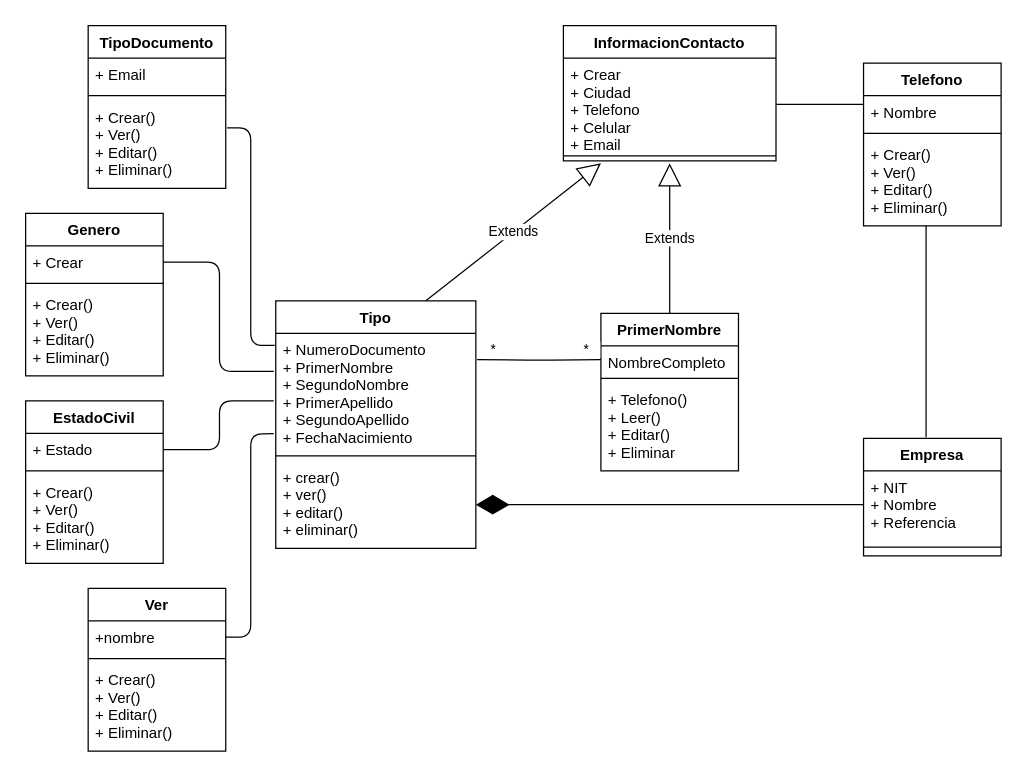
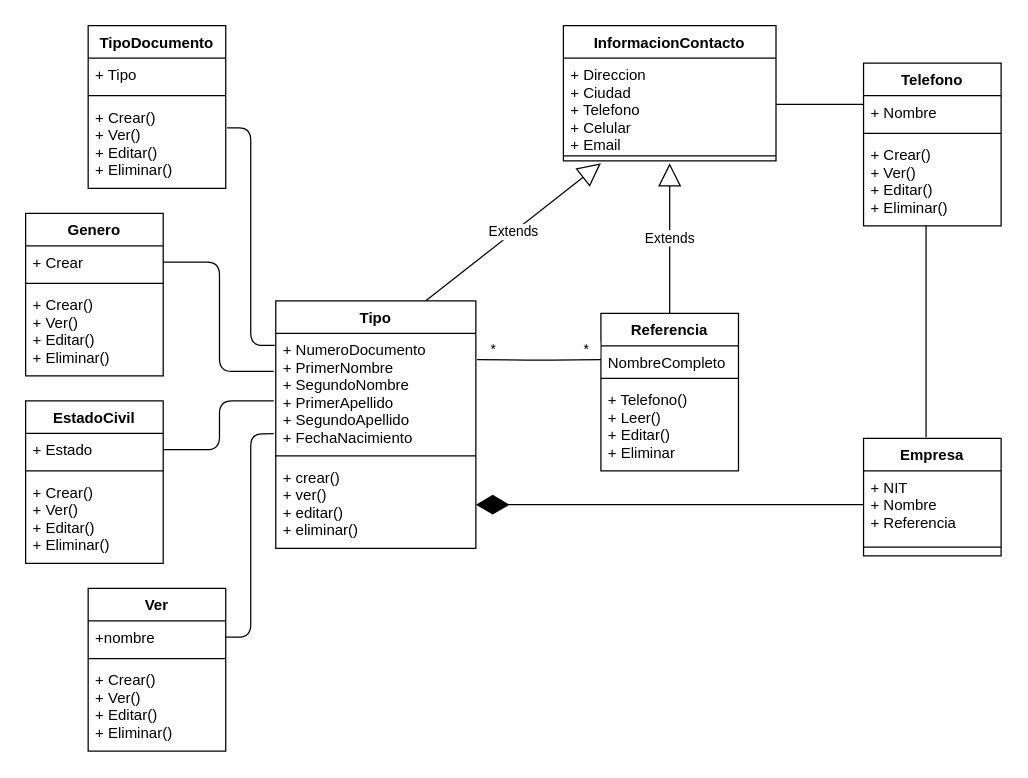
  <mxCell id="0" />
  <mxCell id="1" parent="0" />
  <mxCell id="2" value="Tipo" style="swimlane;fontStyle=1;align=center;verticalAlign=top;childLayout=stackLayout;horizontal=1;startSize=26;horizontalStack=0;resizeParent=1;resizeParentMax=0;resizeLast=0;collapsible=1;marginBottom=0;" parent="1" vertex="1"><mxGeometry x="220" y="240" width="160" height="198" as="geometry" /></mxCell>
  <mxCell id="3" value="+ NumeroDocumento&#10;+ PrimerNombre&#10;+ SegundoNombre&#10;+ PrimerApellido&#10;+ SegundoApellido&#10;+ FechaNacimiento&#10;" style="text;strokeColor=none;fillColor=none;align=left;verticalAlign=top;spacingLeft=4;spacingRight=4;overflow=hidden;rotatable=0;points=[[0,0.5],[1,0.5]];portConstraint=eastwest;" parent="2" vertex="1"><mxGeometry y="26" width="160" height="94" as="geometry" /></mxCell>
  <mxCell id="4" value="" style="line;strokeWidth=1;fillColor=none;align=left;verticalAlign=middle;spacingTop=-1;spacingLeft=3;spacingRight=3;rotatable=0;labelPosition=right;points=[];portConstraint=eastwest;" parent="2" vertex="1"><mxGeometry y="120" width="160" height="8" as="geometry" /></mxCell>
  <mxCell id="5" value="+ crear()&#10;+ ver()&#10;+ editar()&#10;+ eliminar()" style="text;strokeColor=none;fillColor=none;align=left;verticalAlign=top;spacingLeft=4;spacingRight=4;overflow=hidden;rotatable=0;points=[[0,0.5],[1,0.5]];portConstraint=eastwest;" parent="2" vertex="1"><mxGeometry y="128" width="160" height="70" as="geometry" /></mxCell>
  <mxCell id="6" value="Empresa" style="swimlane;fontStyle=1;align=center;verticalAlign=top;childLayout=stackLayout;horizontal=1;startSize=26;horizontalStack=0;resizeParent=1;resizeParentMax=0;resizeLast=0;collapsible=1;marginBottom=0;" parent="1" vertex="1"><mxGeometry x="690" y="350" width="110" height="94" as="geometry" /></mxCell>
  <mxCell id="7" value="+ NIT&#10;+ Nombre&#10;+ Referencia" style="text;strokeColor=none;fillColor=none;align=left;verticalAlign=top;spacingLeft=4;spacingRight=4;overflow=hidden;rotatable=0;points=[[0,0.5],[1,0.5]];portConstraint=eastwest;" parent="6" vertex="1"><mxGeometry y="26" width="110" height="54" as="geometry" /></mxCell>
  <mxCell id="8" value="" style="line;strokeWidth=1;fillColor=none;align=left;verticalAlign=middle;spacingTop=-1;spacingLeft=3;spacingRight=3;rotatable=0;labelPosition=right;points=[];portConstraint=eastwest;" parent="6" vertex="1"><mxGeometry y="80" width="110" height="14" as="geometry" /></mxCell>
  <mxCell id="9" value="InformacionContacto" style="swimlane;fontStyle=1;align=center;verticalAlign=top;childLayout=stackLayout;horizontal=1;startSize=26;horizontalStack=0;resizeParent=1;resizeParentMax=0;resizeLast=0;collapsible=1;marginBottom=0;" parent="1" vertex="1"><mxGeometry x="450" y="20" width="170" height="108" as="geometry" /></mxCell>
- <mxCell id="10" value="+ Crear&#10;+ Ciudad&#10;+ Telefono&#10;+ Celular&#10;+ Email" style="text;strokeColor=none;fillColor=none;align=left;verticalAlign=top;spacingLeft=4;spacingRight=4;overflow=hidden;rotatable=0;points=[[0,0.5],[1,0.5]];portConstraint=eastwest;" parent="9" vertex="1"><mxGeometry y="26" width="170" height="74" as="geometry" /></mxCell>
+ <mxCell id="10" value="+ Direccion&#10;+ Ciudad&#10;+ Telefono&#10;+ Celular&#10;+ Email" style="text;strokeColor=none;fillColor=none;align=left;verticalAlign=top;spacingLeft=4;spacingRight=4;overflow=hidden;rotatable=0;points=[[0,0.5],[1,0.5]];portConstraint=eastwest;" parent="9" vertex="1"><mxGeometry y="26" width="170" height="74" as="geometry" /></mxCell>
  <mxCell id="11" value="" style="line;strokeWidth=1;fillColor=none;align=left;verticalAlign=middle;spacingTop=-1;spacingLeft=3;spacingRight=3;rotatable=0;labelPosition=right;points=[];portConstraint=eastwest;" parent="9" vertex="1"><mxGeometry y="100" width="170" height="8" as="geometry" /></mxCell>
- <mxCell id="12" value="PrimerNombre" style="swimlane;fontStyle=1;align=center;verticalAlign=top;childLayout=stackLayout;horizontal=1;startSize=26;horizontalStack=0;resizeParent=1;resizeParentMax=0;resizeLast=0;collapsible=1;marginBottom=0;" parent="1" vertex="1"><mxGeometry x="480" y="250" width="110" height="126" as="geometry" /></mxCell>
+ <mxCell id="12" value="Referencia" style="swimlane;fontStyle=1;align=center;verticalAlign=top;childLayout=stackLayout;horizontal=1;startSize=26;horizontalStack=0;resizeParent=1;resizeParentMax=0;resizeLast=0;collapsible=1;marginBottom=0;" parent="1" vertex="1"><mxGeometry x="480" y="250" width="110" height="126" as="geometry" /></mxCell>
  <mxCell id="13" value="NombreCompleto" style="text;strokeColor=none;fillColor=none;align=left;verticalAlign=top;spacingLeft=4;spacingRight=4;overflow=hidden;rotatable=0;points=[[0,0.5],[1,0.5]];portConstraint=eastwest;" parent="12" vertex="1"><mxGeometry y="26" width="110" height="22" as="geometry" /></mxCell>
  <mxCell id="14" value="" style="line;strokeWidth=1;fillColor=none;align=left;verticalAlign=middle;spacingTop=-1;spacingLeft=3;spacingRight=3;rotatable=0;labelPosition=right;points=[];portConstraint=eastwest;" parent="12" vertex="1"><mxGeometry y="48" width="110" height="8" as="geometry" /></mxCell>
  <mxCell id="15" value="+ Telefono()&#10;+ Leer()&#10;+ Editar()&#10;+ Eliminar" style="text;strokeColor=none;fillColor=none;align=left;verticalAlign=top;spacingLeft=4;spacingRight=4;overflow=hidden;rotatable=0;points=[[0,0.5],[1,0.5]];portConstraint=eastwest;" parent="12" vertex="1"><mxGeometry y="56" width="110" height="70" as="geometry" /></mxCell>
  <mxCell id="16" value="Extends" style="endArrow=block;endSize=16;endFill=0;html=1;exitX=0.75;exitY=0;exitDx=0;exitDy=0;" parent="1" source="2" edge="1"><mxGeometry width="160" relative="1" as="geometry"><mxPoint x="409" y="260" as="sourcePoint" /><mxPoint x="480" y="130" as="targetPoint" /></mxGeometry></mxCell>
  <mxCell id="17" value="Extends" style="endArrow=block;endSize=16;endFill=0;html=1;exitX=0.5;exitY=0;exitDx=0;exitDy=0;" parent="1" source="12" edge="1"><mxGeometry width="160" relative="1" as="geometry"><mxPoint x="569" y="270" as="sourcePoint" /><mxPoint x="535" y="130" as="targetPoint" /></mxGeometry></mxCell>
  <mxCell id="18" value="" style="endArrow=diamondThin;endFill=1;endSize=24;html=1;exitX=0;exitY=0.5;exitDx=0;exitDy=0;entryX=1;entryY=0.5;entryDx=0;entryDy=0;" parent="1" source="7" target="5" edge="1"><mxGeometry width="160" relative="1" as="geometry"><mxPoint x="380" y="540" as="sourcePoint" /><mxPoint x="510" y="480" as="targetPoint" /><Array as="points" /></mxGeometry></mxCell>
  <mxCell id="19" value="Ver" style="swimlane;fontStyle=1;align=center;verticalAlign=top;childLayout=stackLayout;horizontal=1;startSize=26;horizontalStack=0;resizeParent=1;resizeParentMax=0;resizeLast=0;collapsible=1;marginBottom=0;" parent="1" vertex="1"><mxGeometry x="70" y="470" width="110" height="130" as="geometry" /></mxCell>
  <mxCell id="20" value="+nombre" style="text;strokeColor=none;fillColor=none;align=left;verticalAlign=top;spacingLeft=4;spacingRight=4;overflow=hidden;rotatable=0;points=[[0,0.5],[1,0.5]];portConstraint=eastwest;" parent="19" vertex="1"><mxGeometry y="26" width="110" height="26" as="geometry" /></mxCell>
  <mxCell id="21" value="" style="line;strokeWidth=1;fillColor=none;align=left;verticalAlign=middle;spacingTop=-1;spacingLeft=3;spacingRight=3;rotatable=0;labelPosition=right;points=[];portConstraint=eastwest;" parent="19" vertex="1"><mxGeometry y="52" width="110" height="8" as="geometry" /></mxCell>
  <mxCell id="22" value="+ Crear()&#10;+ Ver()&#10;+ Editar()&#10;+ Eliminar()" style="text;strokeColor=none;fillColor=none;align=left;verticalAlign=top;spacingLeft=4;spacingRight=4;overflow=hidden;rotatable=0;points=[[0,0.5],[1,0.5]];portConstraint=eastwest;" parent="19" vertex="1"><mxGeometry y="60" width="110" height="70" as="geometry" /></mxCell>
  <mxCell id="23" value="Genero" style="swimlane;fontStyle=1;align=center;verticalAlign=top;childLayout=stackLayout;horizontal=1;startSize=26;horizontalStack=0;resizeParent=1;resizeParentMax=0;resizeLast=0;collapsible=1;marginBottom=0;" parent="1" vertex="1"><mxGeometry x="20" y="170" width="110" height="130" as="geometry" /></mxCell>
  <mxCell id="24" value="+ Crear" style="text;strokeColor=none;fillColor=none;align=left;verticalAlign=top;spacingLeft=4;spacingRight=4;overflow=hidden;rotatable=0;points=[[0,0.5],[1,0.5]];portConstraint=eastwest;" parent="23" vertex="1"><mxGeometry y="26" width="110" height="26" as="geometry" /></mxCell>
  <mxCell id="25" value="" style="line;strokeWidth=1;fillColor=none;align=left;verticalAlign=middle;spacingTop=-1;spacingLeft=3;spacingRight=3;rotatable=0;labelPosition=right;points=[];portConstraint=eastwest;" parent="23" vertex="1"><mxGeometry y="52" width="110" height="8" as="geometry" /></mxCell>
  <mxCell id="26" value="+ Crear()&#10;+ Ver()&#10;+ Editar()&#10;+ Eliminar()" style="text;strokeColor=none;fillColor=none;align=left;verticalAlign=top;spacingLeft=4;spacingRight=4;overflow=hidden;rotatable=0;points=[[0,0.5],[1,0.5]];portConstraint=eastwest;" parent="23" vertex="1"><mxGeometry y="60" width="110" height="70" as="geometry" /></mxCell>
  <mxCell id="27" value="EstadoCivil" style="swimlane;fontStyle=1;align=center;verticalAlign=top;childLayout=stackLayout;horizontal=1;startSize=26;horizontalStack=0;resizeParent=1;resizeParentMax=0;resizeLast=0;collapsible=1;marginBottom=0;" parent="1" vertex="1"><mxGeometry x="20" y="320" width="110" height="130" as="geometry" /></mxCell>
  <mxCell id="28" value="+ Estado" style="text;strokeColor=none;fillColor=none;align=left;verticalAlign=top;spacingLeft=4;spacingRight=4;overflow=hidden;rotatable=0;points=[[0,0.5],[1,0.5]];portConstraint=eastwest;" parent="27" vertex="1"><mxGeometry y="26" width="110" height="26" as="geometry" /></mxCell>
  <mxCell id="29" value="" style="line;strokeWidth=1;fillColor=none;align=left;verticalAlign=middle;spacingTop=-1;spacingLeft=3;spacingRight=3;rotatable=0;labelPosition=right;points=[];portConstraint=eastwest;" parent="27" vertex="1"><mxGeometry y="52" width="110" height="8" as="geometry" /></mxCell>
  <mxCell id="30" value="+ Crear()&#10;+ Ver()&#10;+ Editar()&#10;+ Eliminar()" style="text;strokeColor=none;fillColor=none;align=left;verticalAlign=top;spacingLeft=4;spacingRight=4;overflow=hidden;rotatable=0;points=[[0,0.5],[1,0.5]];portConstraint=eastwest;" parent="27" vertex="1"><mxGeometry y="60" width="110" height="70" as="geometry" /></mxCell>
  <mxCell id="31" value="TipoDocumento" style="swimlane;fontStyle=1;align=center;verticalAlign=top;childLayout=stackLayout;horizontal=1;startSize=26;horizontalStack=0;resizeParent=1;resizeParentMax=0;resizeLast=0;collapsible=1;marginBottom=0;" parent="1" vertex="1"><mxGeometry x="70" y="20" width="110" height="130" as="geometry" /></mxCell>
- <mxCell id="32" value="+ Email" style="text;strokeColor=none;fillColor=none;align=left;verticalAlign=top;spacingLeft=4;spacingRight=4;overflow=hidden;rotatable=0;points=[[0,0.5],[1,0.5]];portConstraint=eastwest;" parent="31" vertex="1"><mxGeometry y="26" width="110" height="26" as="geometry" /></mxCell>
+ <mxCell id="32" value="+ Tipo" style="text;strokeColor=none;fillColor=none;align=left;verticalAlign=top;spacingLeft=4;spacingRight=4;overflow=hidden;rotatable=0;points=[[0,0.5],[1,0.5]];portConstraint=eastwest;" parent="31" vertex="1"><mxGeometry y="26" width="110" height="26" as="geometry" /></mxCell>
  <mxCell id="33" value="" style="line;strokeWidth=1;fillColor=none;align=left;verticalAlign=middle;spacingTop=-1;spacingLeft=3;spacingRight=3;rotatable=0;labelPosition=right;points=[];portConstraint=eastwest;" parent="31" vertex="1"><mxGeometry y="52" width="110" height="8" as="geometry" /></mxCell>
  <mxCell id="34" value="+ Crear()&#10;+ Ver()&#10;+ Editar()&#10;+ Eliminar()" style="text;strokeColor=none;fillColor=none;align=left;verticalAlign=top;spacingLeft=4;spacingRight=4;overflow=hidden;rotatable=0;points=[[0,0.5],[1,0.5]];portConstraint=eastwest;" parent="31" vertex="1"><mxGeometry y="60" width="110" height="70" as="geometry" /></mxCell>
  <mxCell id="35" value="Telefono" style="swimlane;fontStyle=1;align=center;verticalAlign=top;childLayout=stackLayout;horizontal=1;startSize=26;horizontalStack=0;resizeParent=1;resizeParentMax=0;resizeLast=0;collapsible=1;marginBottom=0;" parent="1" vertex="1"><mxGeometry x="690" y="50" width="110" height="130" as="geometry" /></mxCell>
  <mxCell id="36" value="+ Nombre" style="text;strokeColor=none;fillColor=none;align=left;verticalAlign=top;spacingLeft=4;spacingRight=4;overflow=hidden;rotatable=0;points=[[0,0.5],[1,0.5]];portConstraint=eastwest;" parent="35" vertex="1"><mxGeometry y="26" width="110" height="26" as="geometry" /></mxCell>
  <mxCell id="37" value="" style="line;strokeWidth=1;fillColor=none;align=left;verticalAlign=middle;spacingTop=-1;spacingLeft=3;spacingRight=3;rotatable=0;labelPosition=right;points=[];portConstraint=eastwest;" parent="35" vertex="1"><mxGeometry y="52" width="110" height="8" as="geometry" /></mxCell>
  <mxCell id="38" value="+ Crear()&#10;+ Ver()&#10;+ Editar()&#10;+ Eliminar()" style="text;strokeColor=none;fillColor=none;align=left;verticalAlign=top;spacingLeft=4;spacingRight=4;overflow=hidden;rotatable=0;points=[[0,0.5],[1,0.5]];portConstraint=eastwest;" parent="35" vertex="1"><mxGeometry y="60" width="110" height="70" as="geometry" /></mxCell>
  <mxCell id="39" value="" style="endArrow=none;html=1;edgeStyle=orthogonalEdgeStyle;entryX=-0.01;entryY=0.324;entryDx=0;entryDy=0;entryPerimeter=0;exitX=1;exitY=0.5;exitDx=0;exitDy=0;" parent="1" source="24" target="3" edge="1"><mxGeometry relative="1" as="geometry"><mxPoint x="140" y="306" as="sourcePoint" /><mxPoint x="260" y="280" as="targetPoint" /></mxGeometry></mxCell>
  <mxCell id="40" value="" style="endArrow=none;html=1;edgeStyle=orthogonalEdgeStyle;entryX=-0.01;entryY=0.575;entryDx=0;entryDy=0;entryPerimeter=0;exitX=1;exitY=0.5;exitDx=0;exitDy=0;" parent="1" source="28" target="3" edge="1"><mxGeometry relative="1" as="geometry"><mxPoint x="170" y="280" as="sourcePoint" /><mxPoint x="330" y="280" as="targetPoint" /></mxGeometry></mxCell>
  <mxCell id="41" value="" style="endArrow=none;html=1;edgeStyle=orthogonalEdgeStyle;entryX=-0.005;entryY=0.103;entryDx=0;entryDy=0;entryPerimeter=0;exitX=1.01;exitY=0.31;exitDx=0;exitDy=0;exitPerimeter=0;" parent="1" source="34" target="3" edge="1"><mxGeometry relative="1" as="geometry"><mxPoint x="190" y="200" as="sourcePoint" /><mxPoint x="278.4" y="316.456" as="targetPoint" /></mxGeometry></mxCell>
  <mxCell id="42" value="" style="endArrow=none;html=1;edgeStyle=orthogonalEdgeStyle;entryX=-0.01;entryY=0.854;entryDx=0;entryDy=0;entryPerimeter=0;exitX=1;exitY=0.5;exitDx=0;exitDy=0;" parent="1" source="20" target="3" edge="1"><mxGeometry relative="1" as="geometry"><mxPoint x="150" y="259" as="sourcePoint" /><mxPoint x="288.4" y="326.456" as="targetPoint" /></mxGeometry></mxCell>
  <mxCell id="43" value="" style="endArrow=none;html=1;edgeStyle=orthogonalEdgeStyle;exitX=1;exitY=0.5;exitDx=0;exitDy=0;" parent="1" source="10" edge="1"><mxGeometry relative="1" as="geometry"><mxPoint x="160" y="269" as="sourcePoint" /><mxPoint x="690" y="83" as="targetPoint" /></mxGeometry></mxCell>
  <mxCell id="44" value="" style="endArrow=none;html=1;edgeStyle=orthogonalEdgeStyle;entryX=0;entryY=0.5;entryDx=0;entryDy=0;" parent="1" target="13" edge="1"><mxGeometry relative="1" as="geometry"><mxPoint x="381" y="287" as="sourcePoint" /><mxPoint x="330" y="280" as="targetPoint" /></mxGeometry></mxCell>
  <mxCell id="45" value="&amp;nbsp; &amp;nbsp;*&amp;nbsp; &amp;nbsp;" style="edgeLabel;resizable=0;html=1;align=left;verticalAlign=bottom;" parent="44" connectable="0" vertex="1"><mxGeometry x="-1" relative="1" as="geometry" /></mxCell>
  <mxCell id="46" value="&amp;nbsp; &amp;nbsp;*&amp;nbsp; &amp;nbsp;" style="edgeLabel;resizable=0;html=1;align=right;verticalAlign=bottom;" parent="44" connectable="0" vertex="1"><mxGeometry x="1" relative="1" as="geometry"><mxPoint as="offset" /></mxGeometry></mxCell>
  <mxCell id="47" value="" style="endArrow=none;html=1;edgeStyle=orthogonalEdgeStyle;" edge="1" parent="1"><mxGeometry relative="1" as="geometry"><mxPoint x="740" y="349" as="sourcePoint" /><mxPoint x="740" y="180" as="targetPoint" /></mxGeometry></mxCell>
